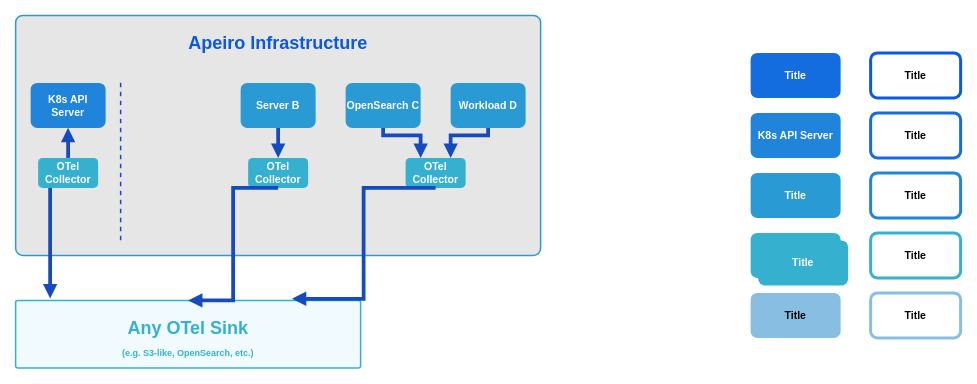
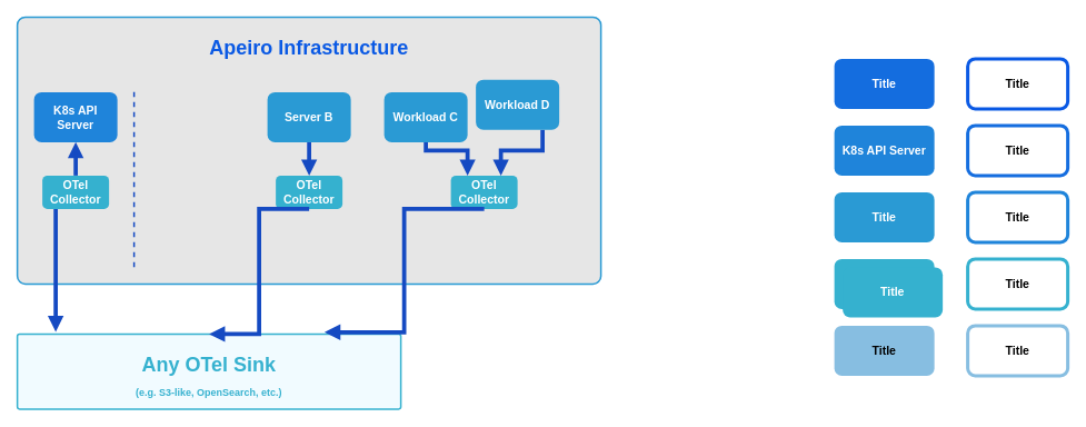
  <mxCell id="0" />
  <mxCell id="1" parent="0" />
  <mxCell id="2" value="&lt;h1&gt;&lt;font style=&quot;color: light-dark(rgb(10, 89, 228), rgb(89, 133, 237));&quot;&gt;Apeiro Infrastructure&lt;/font&gt;&lt;/h1&gt;" style="rounded=1;whiteSpace=wrap;html=1;arcSize=3;verticalAlign=top;labelBackgroundColor=none;labelBorderColor=none;fillColor=light-dark(#E6E6E6,#13252B);strokeColor=light-dark(#2A9AD4,#99C7E5);strokeWidth=2;" vertex="1" parent="1"><mxGeometry x="20" y="20" width="700" height="320" as="geometry" /></mxCell>
  <mxCell id="3" value="&lt;h3&gt;&lt;font style=&quot;color: light-dark(rgb(255, 255, 255), rgb(255, 255, 255));&quot;&gt;Title&lt;/font&gt;&lt;/h3&gt;" style="rounded=1;whiteSpace=wrap;html=1;fillColor=light-dark(#146DDF,#4D9FE5);strokeColor=none;fontColor=#FFFFFF;" vertex="1" parent="1"><mxGeometry x="1000" y="70" width="120" height="60" as="geometry" /></mxCell>
  <mxCell id="4" value="&lt;h3&gt;&lt;font style=&quot;color: light-dark(rgb(0, 0, 0), rgb(255, 255, 255));&quot;&gt;Title&lt;/font&gt;&lt;/h3&gt;" style="rounded=1;whiteSpace=wrap;html=1;fillColor=none;strokeColor=light-dark(#0A59E4,#5985ED);fontColor=#FFFFFF;strokeWidth=4;" vertex="1" parent="1"><mxGeometry x="1160" y="70" width="120" height="60" as="geometry" /></mxCell>
  <mxCell id="5" value="&lt;h3&gt;&lt;font style=&quot;color: light-dark(rgb(255, 255, 255), rgb(255, 255, 255));&quot;&gt;K8s API Server&lt;/font&gt;&lt;/h3&gt;" style="rounded=1;whiteSpace=wrap;html=1;fillColor=light-dark(#1F84DA,#62C2DA);strokeColor=none;fontColor=#FFFFFF;" vertex="1" parent="1"><mxGeometry x="40" y="110" width="100" height="60" as="geometry" /></mxCell>
  <mxCell id="6" value="&lt;h3&gt;&lt;font style=&quot;color: light-dark(rgb(0, 0, 0), rgb(255, 255, 255));&quot;&gt;Title&lt;/font&gt;&lt;/h3&gt;" style="rounded=1;whiteSpace=wrap;html=1;fillColor=none;strokeColor=light-dark(#146DDF,#4D9FE5);fontColor=#FFFFFF;strokeWidth=4;" vertex="1" parent="1"><mxGeometry x="1160" y="150" width="120" height="60" as="geometry" /></mxCell>
  <mxCell id="7" value="&lt;h3&gt;&lt;font style=&quot;color: light-dark(rgb(255, 255, 255), rgb(255, 255, 255));&quot;&gt;Title&lt;/font&gt;&lt;/h3&gt;" style="rounded=1;whiteSpace=wrap;html=1;fillColor=light-dark(#2A9AD4,#99C7E5);strokeColor=none;fontColor=#FFFFFF;" vertex="1" parent="1"><mxGeometry x="1000" y="230" width="120" height="60" as="geometry" /></mxCell>
  <mxCell id="8" value="&lt;h3&gt;&lt;font style=&quot;color: light-dark(rgb(0, 0, 0), rgb(255, 255, 255));&quot;&gt;Title&lt;/font&gt;&lt;/h3&gt;" style="rounded=1;whiteSpace=wrap;html=1;fillColor=none;strokeColor=light-dark(#1F84DA,#62C2DA);fontColor=#FFFFFF;strokeWidth=4;" vertex="1" parent="1"><mxGeometry x="1160" y="230" width="120" height="60" as="geometry" /></mxCell>
  <mxCell id="9" value="&lt;h3&gt;&lt;font style=&quot;color: light-dark(rgb(255, 255, 255), rgb(255, 255, 255));&quot;&gt;Title&lt;/font&gt;&lt;/h3&gt;" style="rounded=1;whiteSpace=wrap;html=1;fillColor=light-dark(#35B1CF,#98CEE7);strokeColor=none;fontColor=#FFFFFF;" vertex="1" parent="1"><mxGeometry x="1000" y="310" width="120" height="60" as="geometry" /></mxCell>
  <mxCell id="10" value="&lt;h3&gt;&lt;font style=&quot;color: light-dark(rgb(0, 0, 0), rgb(255, 255, 255));&quot;&gt;Title&lt;/font&gt;&lt;/h3&gt;" style="rounded=1;whiteSpace=wrap;html=1;fillColor=none;strokeColor=light-dark(#35B1CF,#98CEE7);fontColor=#FFFFFF;strokeWidth=4;" vertex="1" parent="1"><mxGeometry x="1160" y="310" width="120" height="60" as="geometry" /></mxCell>
  <mxCell id="11" value="&lt;h3&gt;&lt;font style=&quot;color: light-dark(rgb(0, 0, 0), rgb(0, 0, 0));&quot;&gt;Title&lt;/font&gt;&lt;/h3&gt;" style="rounded=1;whiteSpace=wrap;html=1;fillColor=light-dark(#87BEE1,#A3DBEC);strokeColor=none;fontColor=#FFFFFF;" vertex="1" parent="1"><mxGeometry x="1000" y="390" width="120" height="60" as="geometry" /></mxCell>
  <mxCell id="12" value="&lt;h3&gt;&lt;font style=&quot;color: light-dark(rgb(0, 0, 0), rgb(255, 255, 255));&quot;&gt;Title&lt;/font&gt;&lt;/h3&gt;" style="rounded=1;whiteSpace=wrap;html=1;fillColor=none;strokeColor=light-dark(#87BEE1,#A3DBEC);fontColor=#FFFFFF;strokeWidth=4;" vertex="1" parent="1"><mxGeometry x="1160" y="390" width="120" height="60" as="geometry" /></mxCell>
  <mxCell id="13" value="&lt;h3&gt;&lt;font style=&quot;color: light-dark(rgb(255, 255, 255), rgb(255, 255, 255));&quot;&gt;K8s API Server&lt;/font&gt;&lt;/h3&gt;" style="rounded=1;whiteSpace=wrap;html=1;fillColor=light-dark(#1F84DA,#62C2DA);strokeColor=none;fontColor=#FFFFFF;" vertex="1" parent="1"><mxGeometry x="1000" y="150" width="120" height="60" as="geometry" /></mxCell>
  <mxCell id="14" style="edgeStyle=orthogonalEdgeStyle;rounded=0;orthogonalLoop=1;jettySize=auto;html=1;entryX=0.5;entryY=0;entryDx=0;entryDy=0;strokeColor=light-dark(#154AC2,#54B0DD);strokeWidth=5;align=center;verticalAlign=middle;fontFamily=Helvetica;fontSize=11;fontColor=default;labelBackgroundColor=default;endArrow=block;endFill=1;" edge="1" parent="1" source="15" target="24"><mxGeometry relative="1" as="geometry" /></mxCell>
  <mxCell id="15" value="&lt;h3&gt;&lt;font style=&quot;color: light-dark(rgb(255, 255, 255), rgb(255, 255, 255));&quot;&gt;Server B&lt;/font&gt;&lt;/h3&gt;" style="rounded=1;whiteSpace=wrap;html=1;fillColor=light-dark(#2A9AD4,#99C7E5);strokeColor=none;fontColor=#FFFFFF;" vertex="1" parent="1"><mxGeometry x="320" y="110" width="100" height="60" as="geometry" /></mxCell>
  <mxCell id="16" style="edgeStyle=orthogonalEdgeStyle;rounded=0;orthogonalLoop=1;jettySize=auto;html=1;entryX=0.25;entryY=0;entryDx=0;entryDy=0;strokeColor=light-dark(#154AC2,#54B0DD);strokeWidth=5;align=center;verticalAlign=middle;fontFamily=Helvetica;fontSize=11;fontColor=default;labelBackgroundColor=default;endArrow=block;endFill=1;" edge="1" parent="1" source="17" target="25"><mxGeometry relative="1" as="geometry"><Array as="points"><mxPoint x="510" y="180" /><mxPoint x="560" y="180" /></Array></mxGeometry></mxCell>
- <mxCell id="17" value="&lt;h3&gt;&lt;font style=&quot;color: light-dark(rgb(255, 255, 255), rgb(255, 255, 255));&quot;&gt;OpenSearch C&lt;/font&gt;&lt;/h3&gt;" style="rounded=1;whiteSpace=wrap;html=1;fillColor=light-dark(#2A9AD4,#99C7E5);strokeColor=none;fontColor=#FFFFFF;" vertex="1" parent="1"><mxGeometry x="460" y="110" width="100" height="60" as="geometry" /></mxCell>
+ <mxCell id="17" value="&lt;h3&gt;&lt;font style=&quot;color: light-dark(rgb(255, 255, 255), rgb(255, 255, 255));&quot;&gt;Workload C&lt;/font&gt;&lt;/h3&gt;" style="rounded=1;whiteSpace=wrap;html=1;fillColor=light-dark(#2A9AD4,#99C7E5);strokeColor=none;fontColor=#FFFFFF;" vertex="1" parent="1"><mxGeometry x="460" y="110" width="100" height="60" as="geometry" /></mxCell>
  <mxCell id="18" style="edgeStyle=orthogonalEdgeStyle;rounded=0;orthogonalLoop=1;jettySize=auto;html=1;entryX=0.75;entryY=0;entryDx=0;entryDy=0;strokeColor=light-dark(#154AC2,#54B0DD);strokeWidth=5;align=center;verticalAlign=middle;fontFamily=Helvetica;fontSize=11;fontColor=default;labelBackgroundColor=default;endArrow=block;endFill=1;" edge="1" parent="1" source="19" target="25"><mxGeometry relative="1" as="geometry"><Array as="points"><mxPoint x="650" y="180" /><mxPoint x="600" y="180" /></Array></mxGeometry></mxCell>
- <mxCell id="19" value="&lt;h3&gt;&lt;font style=&quot;color: light-dark(rgb(255, 255, 255), rgb(255, 255, 255));&quot;&gt;Workload D&lt;/font&gt;&lt;/h3&gt;" style="rounded=1;whiteSpace=wrap;html=1;fillColor=light-dark(#2A9AD4,#99C7E5);strokeColor=none;fontColor=#FFFFFF;" vertex="1" parent="1"><mxGeometry x="600" y="110" width="100" height="60" as="geometry" /></mxCell>
+ <mxCell id="19" value="&lt;h3&gt;&lt;font style=&quot;color: light-dark(rgb(255, 255, 255), rgb(255, 255, 255));&quot;&gt;Workload D&lt;/font&gt;&lt;/h3&gt;" style="rounded=1;whiteSpace=wrap;html=1;fillColor=light-dark(#2A9AD4,#99C7E5);strokeColor=none;fontColor=#FFFFFF;" vertex="1" parent="1"><mxGeometry x="570" y="95" width="100" height="60" as="geometry" /></mxCell>
  <mxCell id="20" value="&lt;h3&gt;&lt;font style=&quot;color: light-dark(rgb(255, 255, 255), rgb(255, 255, 255));&quot;&gt;Title&lt;/font&gt;&lt;/h3&gt;" style="rounded=1;whiteSpace=wrap;html=1;fillColor=light-dark(#35B1CF,#98CEE7);strokeColor=none;fontColor=#FFFFFF;" vertex="1" parent="1"><mxGeometry x="1010" y="320" width="120" height="60" as="geometry" /></mxCell>
  <mxCell id="21" style="edgeStyle=orthogonalEdgeStyle;rounded=0;orthogonalLoop=1;jettySize=auto;html=1;entryX=0.5;entryY=1;entryDx=0;entryDy=0;strokeColor=light-dark(#154AC2,#54B0DD);strokeWidth=5;align=center;verticalAlign=middle;fontFamily=Helvetica;fontSize=11;fontColor=default;labelBackgroundColor=default;endArrow=block;endFill=1;" edge="1" parent="1" source="23" target="5"><mxGeometry relative="1" as="geometry" /></mxCell>
  <mxCell id="22" style="edgeStyle=elbowEdgeStyle;rounded=0;orthogonalLoop=1;jettySize=auto;html=1;entryX=0.099;entryY=-0.029;entryDx=0;entryDy=0;entryPerimeter=0;strokeColor=light-dark(#154AC2,#54B0DD);strokeWidth=5;align=center;verticalAlign=middle;fontFamily=Helvetica;fontSize=11;fontColor=default;labelBackgroundColor=default;endArrow=block;endFill=1;" edge="1" parent="1" source="23" target="26"><mxGeometry relative="1" as="geometry"><mxPoint x="100" y="390" as="targetPoint" /></mxGeometry></mxCell>
  <mxCell id="23" value="&lt;h3&gt;&lt;font style=&quot;color: light-dark(rgb(255, 255, 255), rgb(255, 255, 255));&quot;&gt;OTel Collector&lt;/font&gt;&lt;/h3&gt;" style="rounded=1;whiteSpace=wrap;html=1;fillColor=light-dark(#35B1CF,#98CEE7);strokeColor=none;fontColor=#FFFFFF;" vertex="1" parent="1"><mxGeometry x="50" y="210" width="80" height="40" as="geometry" /></mxCell>
  <mxCell id="24" value="&lt;h3&gt;&lt;font style=&quot;color: light-dark(rgb(255, 255, 255), rgb(255, 255, 255));&quot;&gt;OTel Collector&lt;/font&gt;&lt;/h3&gt;" style="rounded=1;whiteSpace=wrap;html=1;fillColor=light-dark(#35B1CF,#98CEE7);strokeColor=none;fontColor=#FFFFFF;" vertex="1" parent="1"><mxGeometry x="330" y="210" width="80" height="40" as="geometry" /></mxCell>
  <mxCell id="25" value="&lt;h3&gt;&lt;font style=&quot;color: light-dark(rgb(255, 255, 255), rgb(255, 255, 255));&quot;&gt;OTel Collector&lt;/font&gt;&lt;/h3&gt;" style="rounded=1;whiteSpace=wrap;html=1;fillColor=light-dark(#35B1CF,#98CEE7);strokeColor=none;fontColor=#FFFFFF;" vertex="1" parent="1"><mxGeometry x="540" y="210" width="80" height="40" as="geometry" /></mxCell>
  <mxCell id="26" value="&lt;h1&gt;&lt;font color=&quot;#35b1cf&quot;&gt;Any OTel Sink&lt;br&gt;&lt;font style=&quot;font-size: 12px;&quot;&gt;(e.g. S3-like, OpenSearch, etc.)&lt;/font&gt;&lt;/font&gt;&lt;/h1&gt;" style="rounded=1;whiteSpace=wrap;html=1;arcSize=3;verticalAlign=top;labelBackgroundColor=none;labelBorderColor=none;fillColor=light-dark(#F1FBFF,#13252B);strokeColor=light-dark(#35B1CF,#98CEE7);strokeWidth=2;" vertex="1" parent="1"><mxGeometry x="20" y="400" width="460" height="90" as="geometry" /></mxCell>
  <mxCell id="27" style="edgeStyle=elbowEdgeStyle;rounded=0;orthogonalLoop=1;jettySize=auto;html=1;entryX=0.5;entryY=0;entryDx=0;entryDy=0;exitX=0.5;exitY=1;exitDx=0;exitDy=0;strokeColor=light-dark(#154AC2,#54B0DD);strokeWidth=5;align=center;verticalAlign=middle;fontFamily=Helvetica;fontSize=11;fontColor=default;labelBackgroundColor=default;endArrow=block;endFill=1;" edge="1" parent="1" source="24" target="26"><mxGeometry relative="1" as="geometry"><mxPoint x="99" y="407" as="targetPoint" /><mxPoint x="99" y="260" as="sourcePoint" /></mxGeometry></mxCell>
  <mxCell id="28" style="edgeStyle=elbowEdgeStyle;rounded=0;orthogonalLoop=1;jettySize=auto;html=1;entryX=0.801;entryY=-0.024;entryDx=0;entryDy=0;exitX=0.5;exitY=1;exitDx=0;exitDy=0;entryPerimeter=0;strokeColor=light-dark(#154AC2,#54B0DD);strokeWidth=5;align=center;verticalAlign=middle;fontFamily=Helvetica;fontSize=11;fontColor=default;labelBackgroundColor=default;endArrow=block;endFill=1;" edge="1" parent="1" source="25" target="26"><mxGeometry relative="1" as="geometry"><mxPoint x="380" y="410" as="targetPoint" /><mxPoint x="380" y="260" as="sourcePoint" /></mxGeometry></mxCell>
  <mxCell id="29" value="" style="endArrow=none;dashed=1;html=1;rounded=0;exitX=0.2;exitY=0.281;exitDx=0;exitDy=0;exitPerimeter=0;strokeColor=light-dark(#154AC2,#54B0DD);strokeWidth=2;align=center;verticalAlign=middle;fontFamily=Helvetica;fontSize=11;fontColor=default;labelBackgroundColor=default;endFill=1;startFill=0;" edge="1" parent="1" source="2"><mxGeometry width="50" height="50" relative="1" as="geometry"><mxPoint x="160" y="350" as="sourcePoint" /><mxPoint x="160" y="320" as="targetPoint" /></mxGeometry></mxCell>
